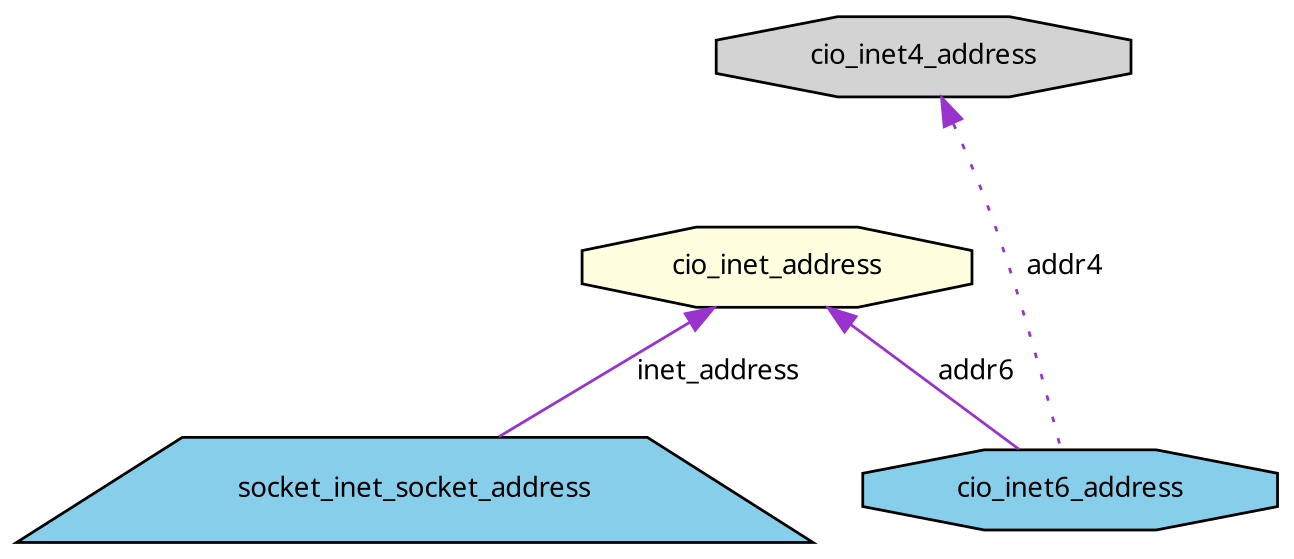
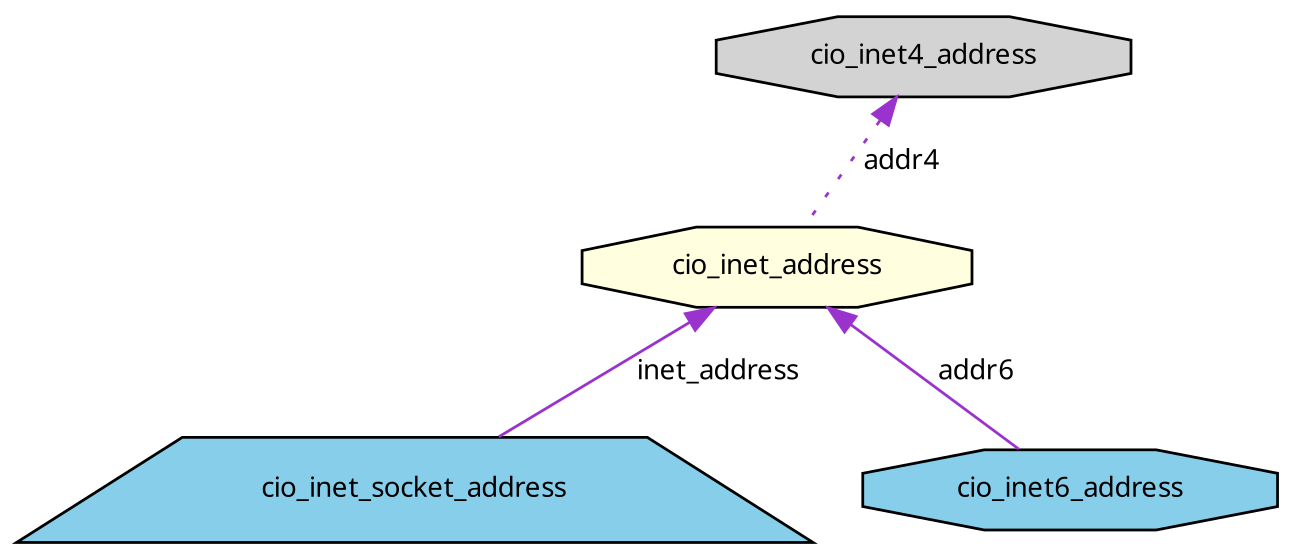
  digraph {
    fontname="Noto Sans"
    node [color=black fillcolor=skyblue fontname="Noto Sans" fontsize=10 shape=octagon style=filled]
    edge [color=darkorchid3 dir=back fontname="Noto Sans" fontsize=10 labelfontname=Helvetica labelfontsize=10 style=solid]
-   n1 [fontcolor=black height=0.2 label=socket_inet_socket_address shape=trapezium width=0.4]
+   n1 [fontcolor=black height=0.2 label=cio_inet_socket_address shape=trapezium width=0.4]
    n2 [fillcolor=lightyellow height=0.2 label=cio_inet_address width=0.4]
    n3 [height=0.2 label=cio_inet6_address width=0.4]
    n4 [fillcolor=lightgrey height=0.2 label=cio_inet4_address width=0.4]
    n2 -> n1 [label=" inet_address"]
    n2 -> n3 [label=" addr6"]
-   n4 -> n3 [label=" addr4" style=dotted]
+   n4 -> n2 [label=" addr4" style=dotted]
  }
